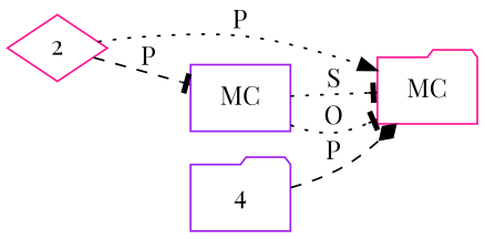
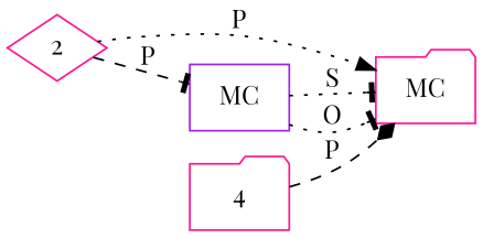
  digraph {
    rankdir=LR
    fontname="Playfair Display"
    node [t=Map color=deeppink shape=folder fontname="Playfair Display"]
    edge [style=dotted arrowhead=tee fontname="Playfair Display"]
    n1 [l=127 label=MC s="put()"]
    2 [n=id t=String shape=diamond]
    n3 [l=124 label=MC s="get()" color=purple shape=box]
-   4 [n=t t=Territory color=purple]
+   4 [n=t t=Territory]
    2 -> n1 [label=P arrowhead=normal]
    2 -> n3 [label=P style=dashed]
    n3 -> n1 [label=S]
    n3 -> n1 [label=O]
    4 -> n1 [label=P style=dashed arrowhead=diamond]
  }
